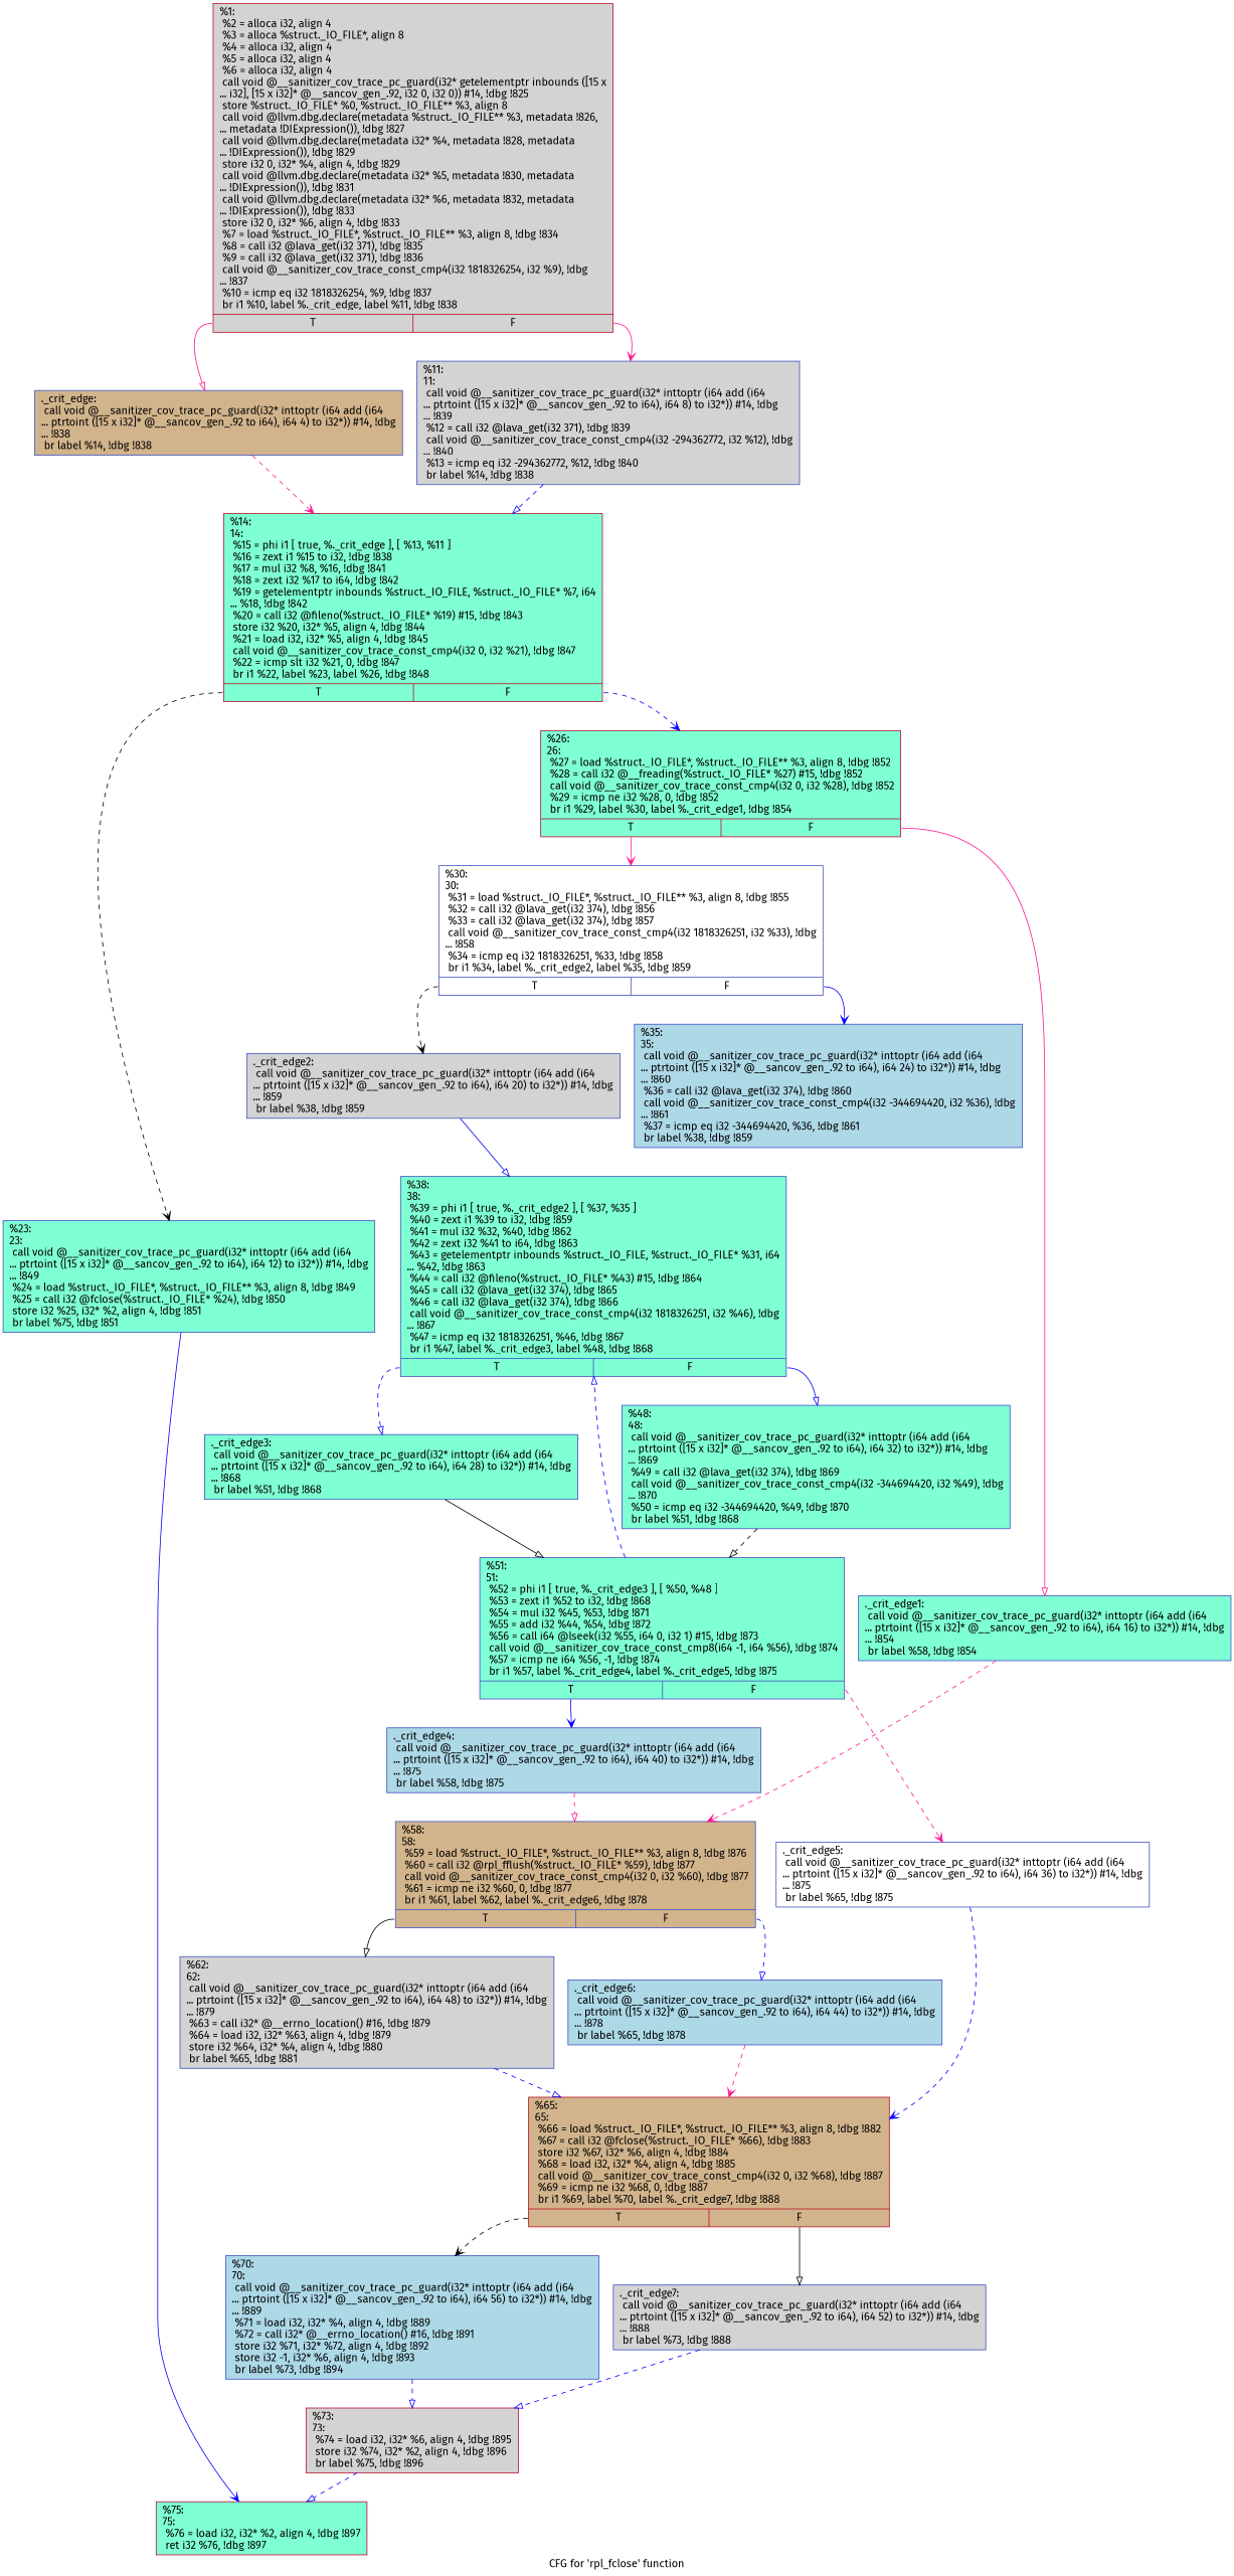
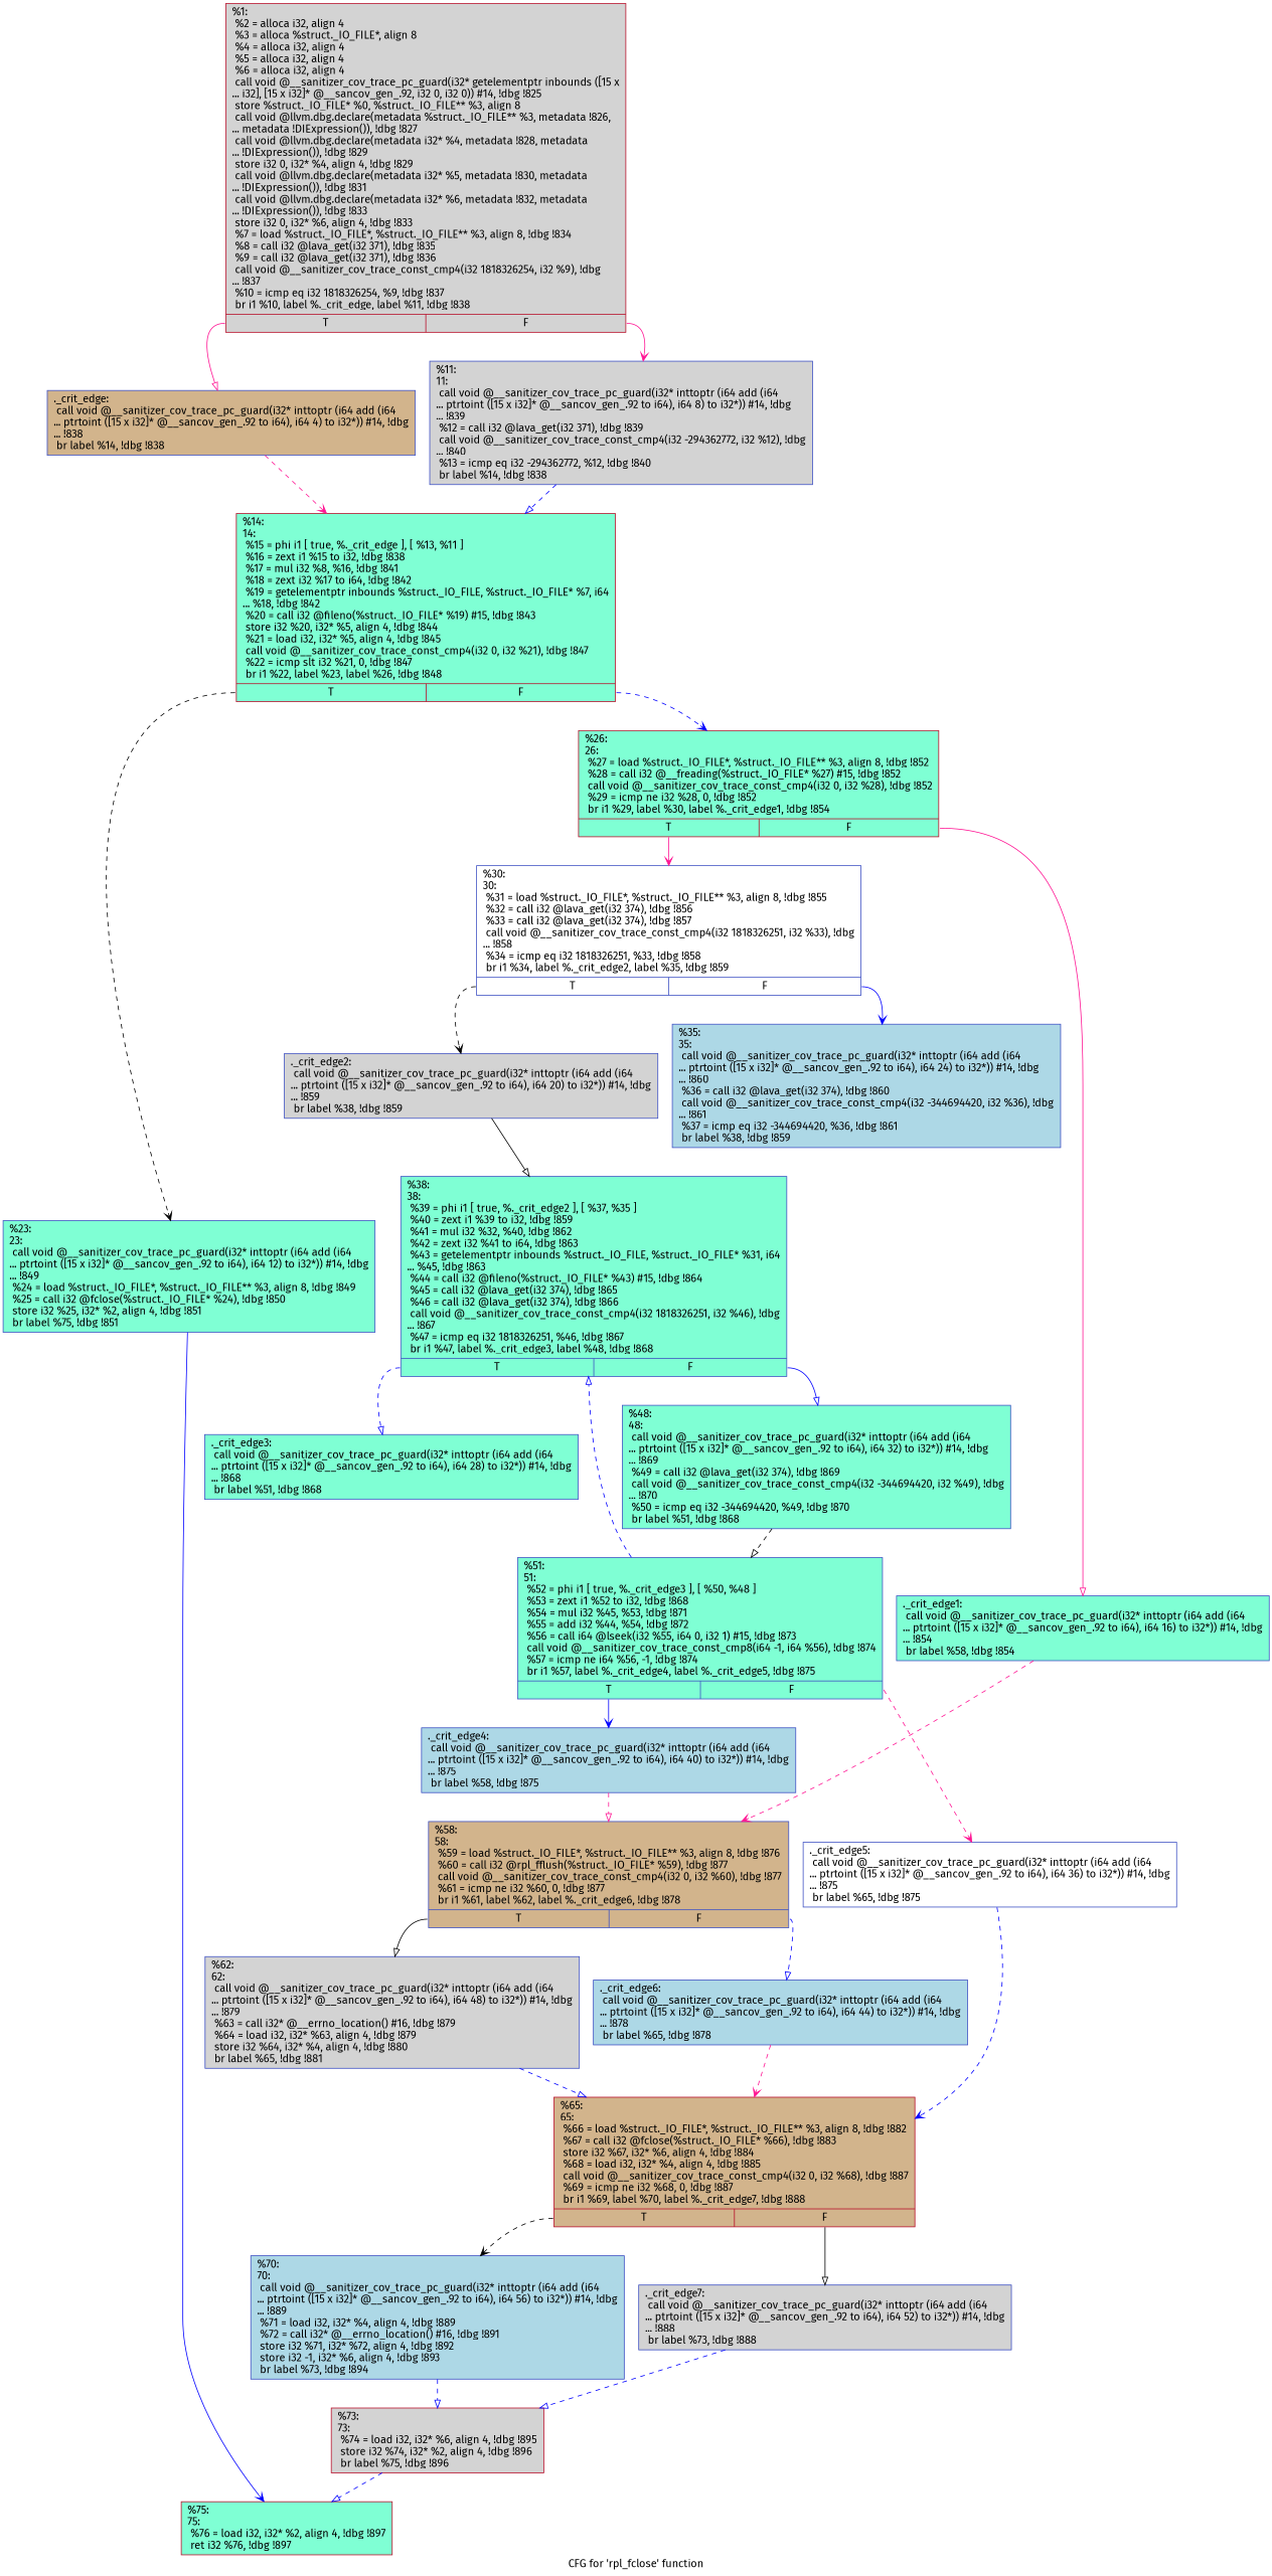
  digraph {
    fontname="Fira Sans"
    label="CFG for 'rpl_fclose' function"
    node [color="#3d50c3ff" fillcolor=aquamarine fontname="Fira Sans" shape=record style=filled]
    edge [arrowhead=onormal color=blue fontname="Fira Sans" style=dashed]
    n1 [color="#b70d28ff" fillcolor=lightgrey label="{%1:\l  %2 = alloca i32, align 4\l  %3 = alloca %struct._IO_FILE*, align 8\l  %4 = alloca i32, align 4\l  %5 = alloca i32, align 4\l  %6 = alloca i32, align 4\l  call void @__sanitizer_cov_trace_pc_guard(i32* getelementptr inbounds ([15 x\l... i32], [15 x i32]* @__sancov_gen_.92, i32 0, i32 0)) #14, !dbg !825\l  store %struct._IO_FILE* %0, %struct._IO_FILE** %3, align 8\l  call void @llvm.dbg.declare(metadata %struct._IO_FILE** %3, metadata !826,\l... metadata !DIExpression()), !dbg !827\l  call void @llvm.dbg.declare(metadata i32* %4, metadata !828, metadata\l... !DIExpression()), !dbg !829\l  store i32 0, i32* %4, align 4, !dbg !829\l  call void @llvm.dbg.declare(metadata i32* %5, metadata !830, metadata\l... !DIExpression()), !dbg !831\l  call void @llvm.dbg.declare(metadata i32* %6, metadata !832, metadata\l... !DIExpression()), !dbg !833\l  store i32 0, i32* %6, align 4, !dbg !833\l  %7 = load %struct._IO_FILE*, %struct._IO_FILE** %3, align 8, !dbg !834\l  %8 = call i32 @lava_get(i32 371), !dbg !835\l  %9 = call i32 @lava_get(i32 371), !dbg !836\l  call void @__sanitizer_cov_trace_const_cmp4(i32 1818326254, i32 %9), !dbg\l... !837\l  %10 = icmp eq i32 1818326254, %9, !dbg !837\l  br i1 %10, label %._crit_edge, label %11, !dbg !838\l|{<s0>T|<s1>F}}"]
    n2 [fillcolor=tan label="{._crit_edge:                                      \l  call void @__sanitizer_cov_trace_pc_guard(i32* inttoptr (i64 add (i64\l... ptrtoint ([15 x i32]* @__sancov_gen_.92 to i64), i64 4) to i32*)) #14, !dbg\l... !838\l  br label %14, !dbg !838\l}"]
    n3 [fillcolor=lightgrey label="{%11:\l11:                                               \l  call void @__sanitizer_cov_trace_pc_guard(i32* inttoptr (i64 add (i64\l... ptrtoint ([15 x i32]* @__sancov_gen_.92 to i64), i64 8) to i32*)) #14, !dbg\l... !839\l  %12 = call i32 @lava_get(i32 371), !dbg !839\l  call void @__sanitizer_cov_trace_const_cmp4(i32 -294362772, i32 %12), !dbg\l... !840\l  %13 = icmp eq i32 -294362772, %12, !dbg !840\l  br label %14, !dbg !838\l}"]
    n4 [color="#b70d28ff" label="{%14:\l14:                                               \l  %15 = phi i1 [ true, %._crit_edge ], [ %13, %11 ]\l  %16 = zext i1 %15 to i32, !dbg !838\l  %17 = mul i32 %8, %16, !dbg !841\l  %18 = zext i32 %17 to i64, !dbg !842\l  %19 = getelementptr inbounds %struct._IO_FILE, %struct._IO_FILE* %7, i64\l... %18, !dbg !842\l  %20 = call i32 @fileno(%struct._IO_FILE* %19) #15, !dbg !843\l  store i32 %20, i32* %5, align 4, !dbg !844\l  %21 = load i32, i32* %5, align 4, !dbg !845\l  call void @__sanitizer_cov_trace_const_cmp4(i32 0, i32 %21), !dbg !847\l  %22 = icmp slt i32 %21, 0, !dbg !847\l  br i1 %22, label %23, label %26, !dbg !848\l|{<s0>T|<s1>F}}"]
    n5 [label="{%23:\l23:                                               \l  call void @__sanitizer_cov_trace_pc_guard(i32* inttoptr (i64 add (i64\l... ptrtoint ([15 x i32]* @__sancov_gen_.92 to i64), i64 12) to i32*)) #14, !dbg\l... !849\l  %24 = load %struct._IO_FILE*, %struct._IO_FILE** %3, align 8, !dbg !849\l  %25 = call i32 @fclose(%struct._IO_FILE* %24), !dbg !850\l  store i32 %25, i32* %2, align 4, !dbg !851\l  br label %75, !dbg !851\l}"]
    n6 [color="#b70d28ff" label="{%26:\l26:                                               \l  %27 = load %struct._IO_FILE*, %struct._IO_FILE** %3, align 8, !dbg !852\l  %28 = call i32 @__freading(%struct._IO_FILE* %27) #15, !dbg !852\l  call void @__sanitizer_cov_trace_const_cmp4(i32 0, i32 %28), !dbg !852\l  %29 = icmp ne i32 %28, 0, !dbg !852\l  br i1 %29, label %30, label %._crit_edge1, !dbg !854\l|{<s0>T|<s1>F}}"]
    n7 [color="#b70d28ff" label="{%75:\l75:                                               \l  %76 = load i32, i32* %2, align 4, !dbg !897\l  ret i32 %76, !dbg !897\l}"]
    n8 [fillcolor=white label="{%30:\l30:                                               \l  %31 = load %struct._IO_FILE*, %struct._IO_FILE** %3, align 8, !dbg !855\l  %32 = call i32 @lava_get(i32 374), !dbg !856\l  %33 = call i32 @lava_get(i32 374), !dbg !857\l  call void @__sanitizer_cov_trace_const_cmp4(i32 1818326251, i32 %33), !dbg\l... !858\l  %34 = icmp eq i32 1818326251, %33, !dbg !858\l  br i1 %34, label %._crit_edge2, label %35, !dbg !859\l|{<s0>T|<s1>F}}"]
    n9 [label="{._crit_edge1:                                     \l  call void @__sanitizer_cov_trace_pc_guard(i32* inttoptr (i64 add (i64\l... ptrtoint ([15 x i32]* @__sancov_gen_.92 to i64), i64 16) to i32*)) #14, !dbg\l... !854\l  br label %58, !dbg !854\l}"]
    n10 [fillcolor=lightgrey label="{._crit_edge2:                                     \l  call void @__sanitizer_cov_trace_pc_guard(i32* inttoptr (i64 add (i64\l... ptrtoint ([15 x i32]* @__sancov_gen_.92 to i64), i64 20) to i32*)) #14, !dbg\l... !859\l  br label %38, !dbg !859\l}"]
    n11 [fillcolor=lightblue label="{%35:\l35:                                               \l  call void @__sanitizer_cov_trace_pc_guard(i32* inttoptr (i64 add (i64\l... ptrtoint ([15 x i32]* @__sancov_gen_.92 to i64), i64 24) to i32*)) #14, !dbg\l... !860\l  %36 = call i32 @lava_get(i32 374), !dbg !860\l  call void @__sanitizer_cov_trace_const_cmp4(i32 -344694420, i32 %36), !dbg\l... !861\l  %37 = icmp eq i32 -344694420, %36, !dbg !861\l  br label %38, !dbg !859\l}"]
    n12 [fillcolor=tan label="{%58:\l58:                                               \l  %59 = load %struct._IO_FILE*, %struct._IO_FILE** %3, align 8, !dbg !876\l  %60 = call i32 @rpl_fflush(%struct._IO_FILE* %59), !dbg !877\l  call void @__sanitizer_cov_trace_const_cmp4(i32 0, i32 %60), !dbg !877\l  %61 = icmp ne i32 %60, 0, !dbg !877\l  br i1 %61, label %62, label %._crit_edge6, !dbg !878\l|{<s0>T|<s1>F}}"]
-   n13 [label="{%38:\l38:                                               \l  %39 = phi i1 [ true, %._crit_edge2 ], [ %37, %35 ]\l  %40 = zext i1 %39 to i32, !dbg !859\l  %41 = mul i32 %32, %40, !dbg !862\l  %42 = zext i32 %41 to i64, !dbg !863\l  %43 = getelementptr inbounds %struct._IO_FILE, %struct._IO_FILE* %31, i64\l... %42, !dbg !863\l  %44 = call i32 @fileno(%struct._IO_FILE* %43) #15, !dbg !864\l  %45 = call i32 @lava_get(i32 374), !dbg !865\l  %46 = call i32 @lava_get(i32 374), !dbg !866\l  call void @__sanitizer_cov_trace_const_cmp4(i32 1818326251, i32 %46), !dbg\l... !867\l  %47 = icmp eq i32 1818326251, %46, !dbg !867\l  br i1 %47, label %._crit_edge3, label %48, !dbg !868\l|{<s0>T|<s1>F}}"]
+   n13 [label="{%38:\l38:                                               \l  %39 = phi i1 [ true, %._crit_edge2 ], [ %37, %35 ]\l  %40 = zext i1 %39 to i32, !dbg !859\l  %41 = mul i32 %32, %40, !dbg !862\l  %42 = zext i32 %41 to i64, !dbg !863\l  %43 = getelementptr inbounds %struct._IO_FILE, %struct._IO_FILE* %31, i64\l... %45, !dbg !863\l  %44 = call i32 @fileno(%struct._IO_FILE* %43) #15, !dbg !864\l  %45 = call i32 @lava_get(i32 374), !dbg !865\l  %46 = call i32 @lava_get(i32 374), !dbg !866\l  call void @__sanitizer_cov_trace_const_cmp4(i32 1818326251, i32 %46), !dbg\l... !867\l  %47 = icmp eq i32 1818326251, %46, !dbg !867\l  br i1 %47, label %._crit_edge3, label %48, !dbg !868\l|{<s0>T|<s1>F}}"]
    n14 [fillcolor=lightgrey label="{%62:\l62:                                               \l  call void @__sanitizer_cov_trace_pc_guard(i32* inttoptr (i64 add (i64\l... ptrtoint ([15 x i32]* @__sancov_gen_.92 to i64), i64 48) to i32*)) #14, !dbg\l... !879\l  %63 = call i32* @__errno_location() #16, !dbg !879\l  %64 = load i32, i32* %63, align 4, !dbg !879\l  store i32 %64, i32* %4, align 4, !dbg !880\l  br label %65, !dbg !881\l}"]
    n15 [fillcolor=lightblue label="{._crit_edge6:                                     \l  call void @__sanitizer_cov_trace_pc_guard(i32* inttoptr (i64 add (i64\l... ptrtoint ([15 x i32]* @__sancov_gen_.92 to i64), i64 44) to i32*)) #14, !dbg\l... !878\l  br label %65, !dbg !878\l}"]
    n16 [color="#b70d28ff" fillcolor=tan label="{%65:\l65:                                               \l  %66 = load %struct._IO_FILE*, %struct._IO_FILE** %3, align 8, !dbg !882\l  %67 = call i32 @fclose(%struct._IO_FILE* %66), !dbg !883\l  store i32 %67, i32* %6, align 4, !dbg !884\l  %68 = load i32, i32* %4, align 4, !dbg !885\l  call void @__sanitizer_cov_trace_const_cmp4(i32 0, i32 %68), !dbg !887\l  %69 = icmp ne i32 %68, 0, !dbg !887\l  br i1 %69, label %70, label %._crit_edge7, !dbg !888\l|{<s0>T|<s1>F}}"]
    n17 [label="{._crit_edge3:                                     \l  call void @__sanitizer_cov_trace_pc_guard(i32* inttoptr (i64 add (i64\l... ptrtoint ([15 x i32]* @__sancov_gen_.92 to i64), i64 28) to i32*)) #14, !dbg\l... !868\l  br label %51, !dbg !868\l}"]
    n18 [label="{%48:\l48:                                               \l  call void @__sanitizer_cov_trace_pc_guard(i32* inttoptr (i64 add (i64\l... ptrtoint ([15 x i32]* @__sancov_gen_.92 to i64), i64 32) to i32*)) #14, !dbg\l... !869\l  %49 = call i32 @lava_get(i32 374), !dbg !869\l  call void @__sanitizer_cov_trace_const_cmp4(i32 -344694420, i32 %49), !dbg\l... !870\l  %50 = icmp eq i32 -344694420, %49, !dbg !870\l  br label %51, !dbg !868\l}"]
    n19 [label="{%51:\l51:                                               \l  %52 = phi i1 [ true, %._crit_edge3 ], [ %50, %48 ]\l  %53 = zext i1 %52 to i32, !dbg !868\l  %54 = mul i32 %45, %53, !dbg !871\l  %55 = add i32 %44, %54, !dbg !872\l  %56 = call i64 @lseek(i32 %55, i64 0, i32 1) #15, !dbg !873\l  call void @__sanitizer_cov_trace_const_cmp8(i64 -1, i64 %56), !dbg !874\l  %57 = icmp ne i64 %56, -1, !dbg !874\l  br i1 %57, label %._crit_edge4, label %._crit_edge5, !dbg !875\l|{<s0>T|<s1>F}}"]
    n20 [fillcolor=lightblue label="{._crit_edge4:                                     \l  call void @__sanitizer_cov_trace_pc_guard(i32* inttoptr (i64 add (i64\l... ptrtoint ([15 x i32]* @__sancov_gen_.92 to i64), i64 40) to i32*)) #14, !dbg\l... !875\l  br label %58, !dbg !875\l}"]
    n21 [fillcolor=white label="{._crit_edge5:                                     \l  call void @__sanitizer_cov_trace_pc_guard(i32* inttoptr (i64 add (i64\l... ptrtoint ([15 x i32]* @__sancov_gen_.92 to i64), i64 36) to i32*)) #14, !dbg\l... !875\l  br label %65, !dbg !875\l}"]
    n22 [fillcolor=lightblue label="{%70:\l70:                                               \l  call void @__sanitizer_cov_trace_pc_guard(i32* inttoptr (i64 add (i64\l... ptrtoint ([15 x i32]* @__sancov_gen_.92 to i64), i64 56) to i32*)) #14, !dbg\l... !889\l  %71 = load i32, i32* %4, align 4, !dbg !889\l  %72 = call i32* @__errno_location() #16, !dbg !891\l  store i32 %71, i32* %72, align 4, !dbg !892\l  store i32 -1, i32* %6, align 4, !dbg !893\l  br label %73, !dbg !894\l}"]
    n23 [fillcolor=lightgrey label="{._crit_edge7:                                     \l  call void @__sanitizer_cov_trace_pc_guard(i32* inttoptr (i64 add (i64\l... ptrtoint ([15 x i32]* @__sancov_gen_.92 to i64), i64 52) to i32*)) #14, !dbg\l... !888\l  br label %73, !dbg !888\l}"]
    n24 [color="#b70d28ff" fillcolor=lightgrey label="{%73:\l73:                                               \l  %74 = load i32, i32* %6, align 4, !dbg !895\l  store i32 %74, i32* %2, align 4, !dbg !896\l  br label %75, !dbg !896\l}"]
    n1 -> n2 [color=deeppink style=solid tailport=s0]
    n1 -> n3 [arrowhead=vee color=deeppink style=solid tailport=s1]
    n2 -> n4 [arrowhead=vee color=deeppink]
    n3 -> n4
    n4 -> n5 [arrowhead=vee color=black tailport=s0]
    n4 -> n6 [arrowhead=vee tailport=s1]
    n5 -> n7 [arrowhead=vee style=solid]
    n6 -> n8 [arrowhead=vee color=deeppink style=solid tailport=s0]
    n6 -> n9 [color=deeppink style=solid tailport=s1]
    n8 -> n10 [arrowhead=vee color=black tailport=s0]
    n8 -> n11 [arrowhead=vee style=solid tailport=s1]
    n9 -> n12 [arrowhead=vee color=deeppink]
-   n10 -> n13 [style=solid]
+   n10 -> n13 [color=black style=solid]
    n12 -> n14 [color=black style=solid tailport=s0]
    n12 -> n15 [tailport=s1]
    n13 -> n17 [tailport=s0]
    n13 -> n18 [style=solid tailport=s1]
    n14 -> n16
    n15 -> n16 [arrowhead=vee color=deeppink]
    n16 -> n22 [arrowhead=vee color=black tailport=s0]
    n16 -> n23 [color=black style=solid tailport=s1]
-   n17 -> n19 [color=black style=solid]
    n18 -> n19 [color=black]
    n19 -> n13
    n19 -> n20 [arrowhead=vee style=solid tailport=s0]
    n19 -> n21 [arrowhead=vee color=deeppink tailport=s1]
    n20 -> n12 [color=deeppink]
    n21 -> n16 [arrowhead=vee]
    n22 -> n24
    n23 -> n24
    n24 -> n7
  }
